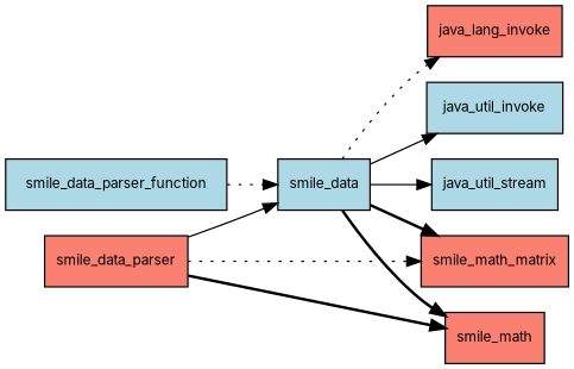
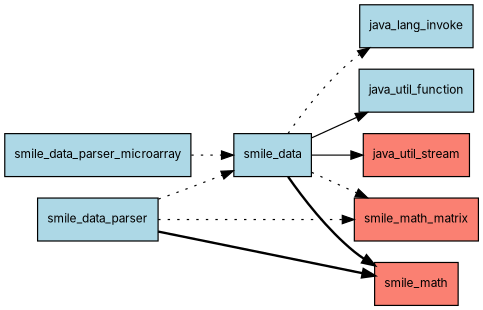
  digraph {
    fontname=Inter
    rankdir=LR
    node [fillcolor=salmon fontname=Inter fontsize=10.0 shape=box style=filled]
    edge [fontname=Inter style=dotted]
-   java_lang_invoke
+   java_lang_invoke [fillcolor=lightblue]
    smile_data [fillcolor=lightblue]
-   java_util_function [fillcolor=lightblue label=java_util_invoke]
-   java_util_stream [fillcolor=lightblue]
+   java_util_function [fillcolor=lightblue]
+   java_util_stream
    smile_math
    smile_math_matrix
-   smile_data_parser
-   smile_data_parser_microarray [fillcolor=lightblue label=smile_data_parser_function]
+   smile_data_parser [fillcolor=lightblue]
+   smile_data_parser_microarray [fillcolor=lightblue]
    smile_data -> java_lang_invoke
    smile_data -> java_util_function [style=solid]
    smile_data -> java_util_stream [style=solid]
    smile_data -> smile_math [style=bold]
-   smile_data -> smile_math_matrix [style=bold]
-   smile_data_parser -> smile_data [style=solid]
+   smile_data -> smile_math_matrix
+   smile_data_parser -> smile_data
    smile_data_parser -> smile_math [style=bold]
    smile_data_parser -> smile_math_matrix
    smile_data_parser_microarray -> smile_data
  }
